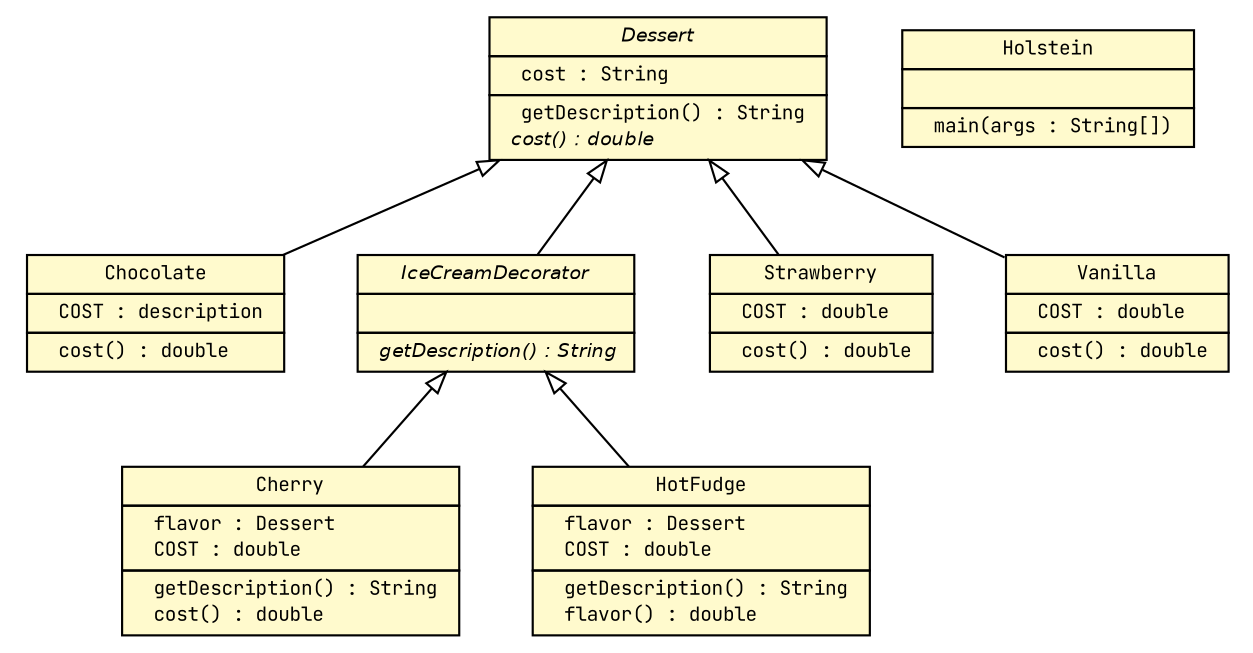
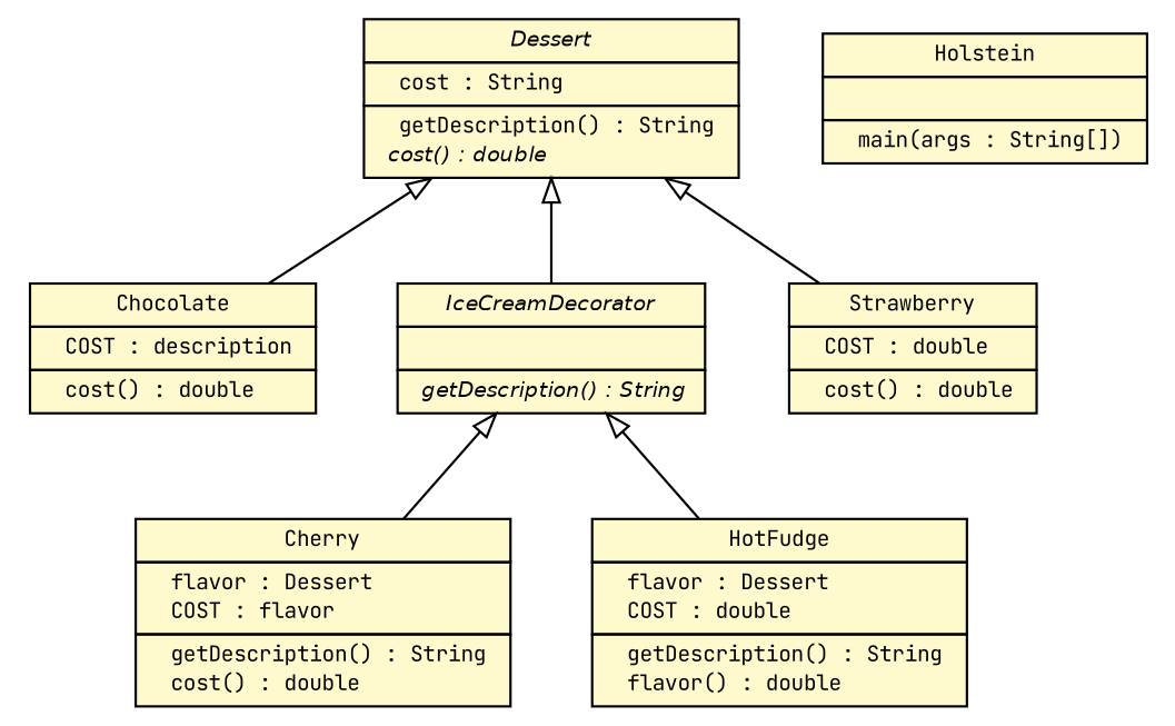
  digraph {
    fontname="JetBrains Mono"
    nodesep=0.25
    ranksep=0.5
    node [fontcolor=black fontname="JetBrains Mono" fontsize=9.0 shape=plaintext]
    edge [arrowtail=empty dir=back fontname="JetBrains Mono" fontsize=10 headport=p labelfontname=Helvetica labelfontsize=10 tailport=p]
-   n1 [label=<<table title="Holstein.Cherry" border="0" cellborder="1" cellspacing="0" cellpadding="2" port="p" bgcolor="LemonChiffon"> 		<tr><td><table border="0" cellspacing="0" cellpadding="1"> <tr><td align="center" balign="center"> Cherry </td></tr> 		</table></td></tr> 		<tr><td><table border="0" cellspacing="0" cellpadding="1"> <tr><td align="left" balign="left">  flavor : Dessert </td></tr> <tr><td align="left" balign="left">  COST : double </td></tr> 		</table></td></tr> 		<tr><td><table border="0" cellspacing="0" cellpadding="1"> <tr><td align="left" balign="left">  getDescription() : String </td></tr> <tr><td align="left" balign="left">  cost() : double </td></tr> 		</table></td></tr> 		</table>>]
+   n1 [label=<<table title="Holstein.Cherry" border="0" cellborder="1" cellspacing="0" cellpadding="2" port="p" bgcolor="LemonChiffon"> 		<tr><td><table border="0" cellspacing="0" cellpadding="1"> <tr><td align="center" balign="center"> Cherry </td></tr> 		</table></td></tr> 		<tr><td><table border="0" cellspacing="0" cellpadding="1"> <tr><td align="left" balign="left">  flavor : Dessert </td></tr> <tr><td align="left" balign="left">  COST : flavor </td></tr> 		</table></td></tr> 		<tr><td><table border="0" cellspacing="0" cellpadding="1"> <tr><td align="left" balign="left">  getDescription() : String </td></tr> <tr><td align="left" balign="left">  cost() : double </td></tr> 		</table></td></tr> 		</table>>]
    n2 [label=<<table title="Holstein.Chocolate" border="0" cellborder="1" cellspacing="0" cellpadding="2" port="p" bgcolor="LemonChiffon"> 		<tr><td><table border="0" cellspacing="0" cellpadding="1"> <tr><td align="center" balign="center"> Chocolate </td></tr> 		</table></td></tr> 		<tr><td><table border="0" cellspacing="0" cellpadding="1"> <tr><td align="left" balign="left">  COST : description </td></tr> 		</table></td></tr> 		<tr><td><table border="0" cellspacing="0" cellpadding="1"> <tr><td align="left" balign="left">  cost() : double </td></tr> 		</table></td></tr> 		</table>>]
    n3 [label=<<table title="Holstein.Dessert" border="0" cellborder="1" cellspacing="0" cellpadding="2" port="p" bgcolor="LemonChiffon"> 		<tr><td><table border="0" cellspacing="0" cellpadding="1"> <tr><td align="center" balign="center"><font face="Helvetica-Oblique"> Dessert </font></td></tr> 		</table></td></tr> 		<tr><td><table border="0" cellspacing="0" cellpadding="1"> <tr><td align="left" balign="left">  cost : String </td></tr> 		</table></td></tr> 		<tr><td><table border="0" cellspacing="0" cellpadding="1"> <tr><td align="left" balign="left">  getDescription() : String </td></tr> <tr><td align="left" balign="left"><font face="Helvetica-Oblique" point-size="9.0">  cost() : double </font></td></tr> 		</table></td></tr> 		</table>>]
    n4 [label=<<table title="Holstein.IceCreamDecorator" border="0" cellborder="1" cellspacing="0" cellpadding="2" port="p" bgcolor="LemonChiffon"> 		<tr><td><table border="0" cellspacing="0" cellpadding="1"> <tr><td align="center" balign="center"><font face="Helvetica-Oblique"> IceCreamDecorator </font></td></tr> 		</table></td></tr> 		<tr><td><table border="0" cellspacing="0" cellpadding="1"> <tr><td align="left" balign="left">  </td></tr> 		</table></td></tr> 		<tr><td><table border="0" cellspacing="0" cellpadding="1"> <tr><td align="left" balign="left"><font face="Helvetica-Oblique" point-size="9.0">  getDescription() : String </font></td></tr> 		</table></td></tr> 		</table>>]
    n5 [label=<<table title="Holstein.Strawberry" border="0" cellborder="1" cellspacing="0" cellpadding="2" port="p" bgcolor="LemonChiffon"> 		<tr><td><table border="0" cellspacing="0" cellpadding="1"> <tr><td align="center" balign="center"> Strawberry </td></tr> 		</table></td></tr> 		<tr><td><table border="0" cellspacing="0" cellpadding="1"> <tr><td align="left" balign="left">  COST : double </td></tr> 		</table></td></tr> 		<tr><td><table border="0" cellspacing="0" cellpadding="1"> <tr><td align="left" balign="left">  cost() : double </td></tr> 		</table></td></tr> 		</table>>]
-   n6 [label=<<table title="Holstein.Vanilla" border="0" cellborder="1" cellspacing="0" cellpadding="2" port="p" bgcolor="LemonChiffon"> 		<tr><td><table border="0" cellspacing="0" cellpadding="1"> <tr><td align="center" balign="center"> Vanilla </td></tr> 		</table></td></tr> 		<tr><td><table border="0" cellspacing="0" cellpadding="1"> <tr><td align="left" balign="left">  COST : double </td></tr> 		</table></td></tr> 		<tr><td><table border="0" cellspacing="0" cellpadding="1"> <tr><td align="left" balign="left">  cost() : double </td></tr> 		</table></td></tr> 		</table>>]
    n7 [label=<<table title="Holstein.HotFudge" border="0" cellborder="1" cellspacing="0" cellpadding="2" port="p" bgcolor="LemonChiffon"> 		<tr><td><table border="0" cellspacing="0" cellpadding="1"> <tr><td align="center" balign="center"> HotFudge </td></tr> 		</table></td></tr> 		<tr><td><table border="0" cellspacing="0" cellpadding="1"> <tr><td align="left" balign="left">  flavor : Dessert </td></tr> <tr><td align="left" balign="left">  COST : double </td></tr> 		</table></td></tr> 		<tr><td><table border="0" cellspacing="0" cellpadding="1"> <tr><td align="left" balign="left">  getDescription() : String </td></tr> <tr><td align="left" balign="left">  flavor() : double </td></tr> 		</table></td></tr> 		</table>>]
    n8 [label=<<table title="Holstein.Holstein" border="0" cellborder="1" cellspacing="0" cellpadding="2" port="p" bgcolor="LemonChiffon"> 		<tr><td><table border="0" cellspacing="0" cellpadding="1"> <tr><td align="center" balign="center"> Holstein </td></tr> 		</table></td></tr> 		<tr><td><table border="0" cellspacing="0" cellpadding="1"> <tr><td align="left" balign="left">  </td></tr> 		</table></td></tr> 		<tr><td><table border="0" cellspacing="0" cellpadding="1"> <tr><td align="left" balign="left">  main(args : String[]) </td></tr> 		</table></td></tr> 		</table>>]
    n3 -> n2
    n3 -> n4
    n3 -> n5
-   n3 -> n6
    n4 -> n1
    n4 -> n7
  }
